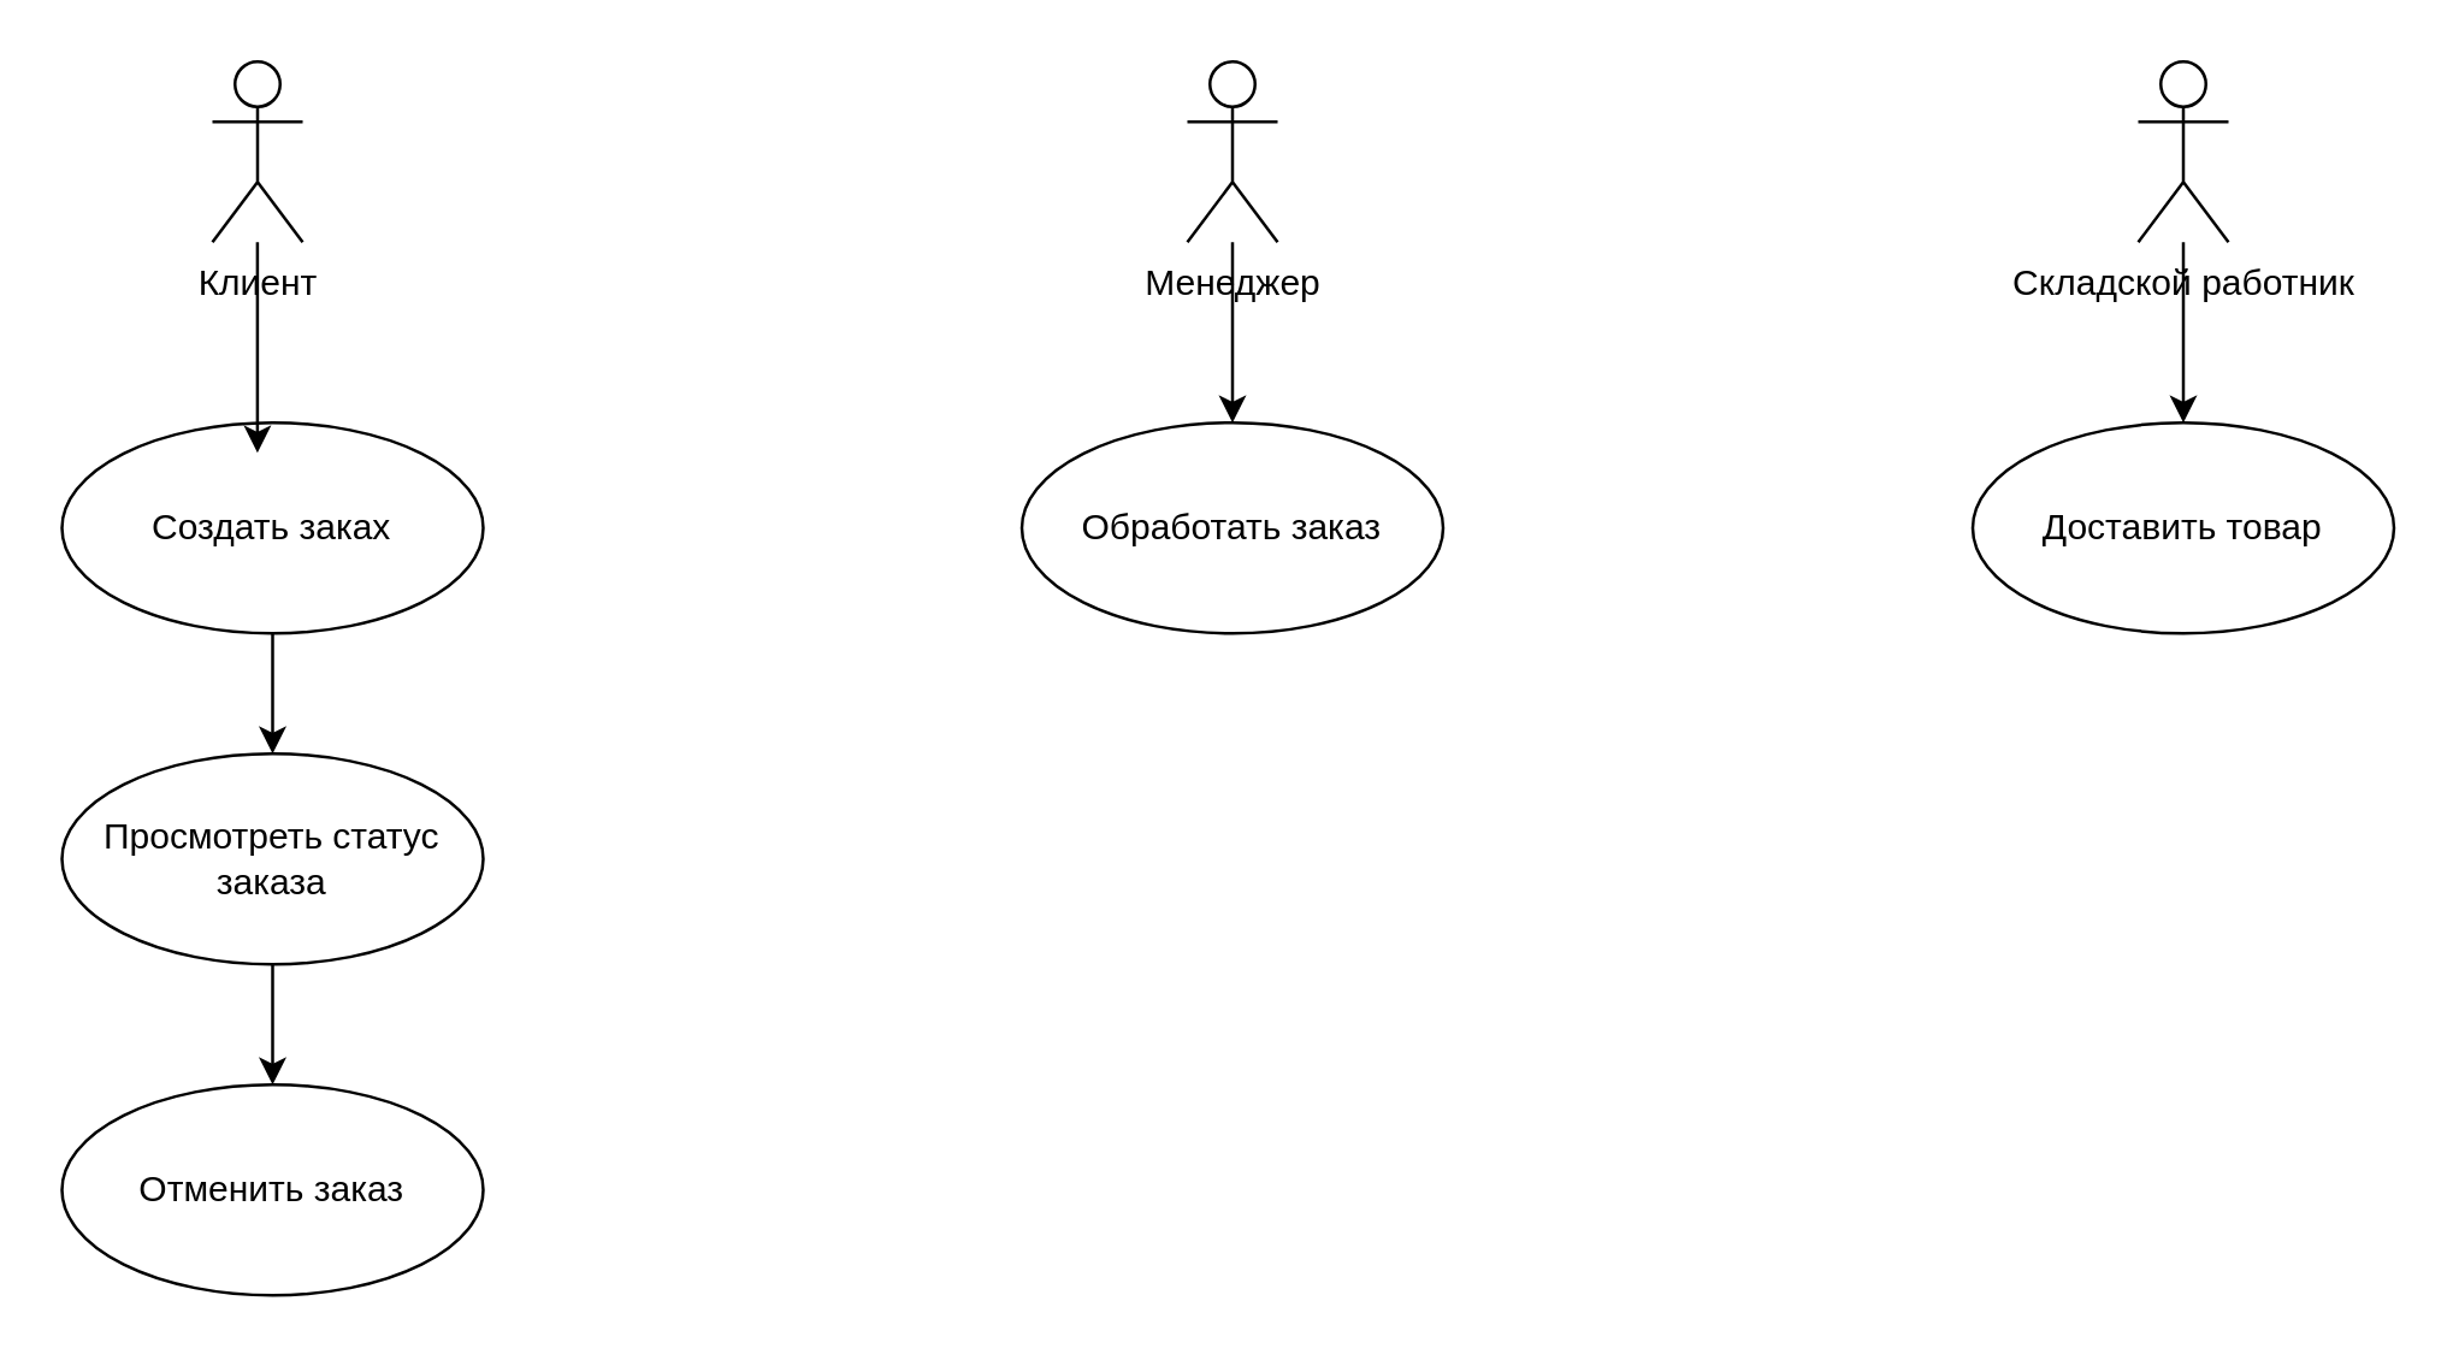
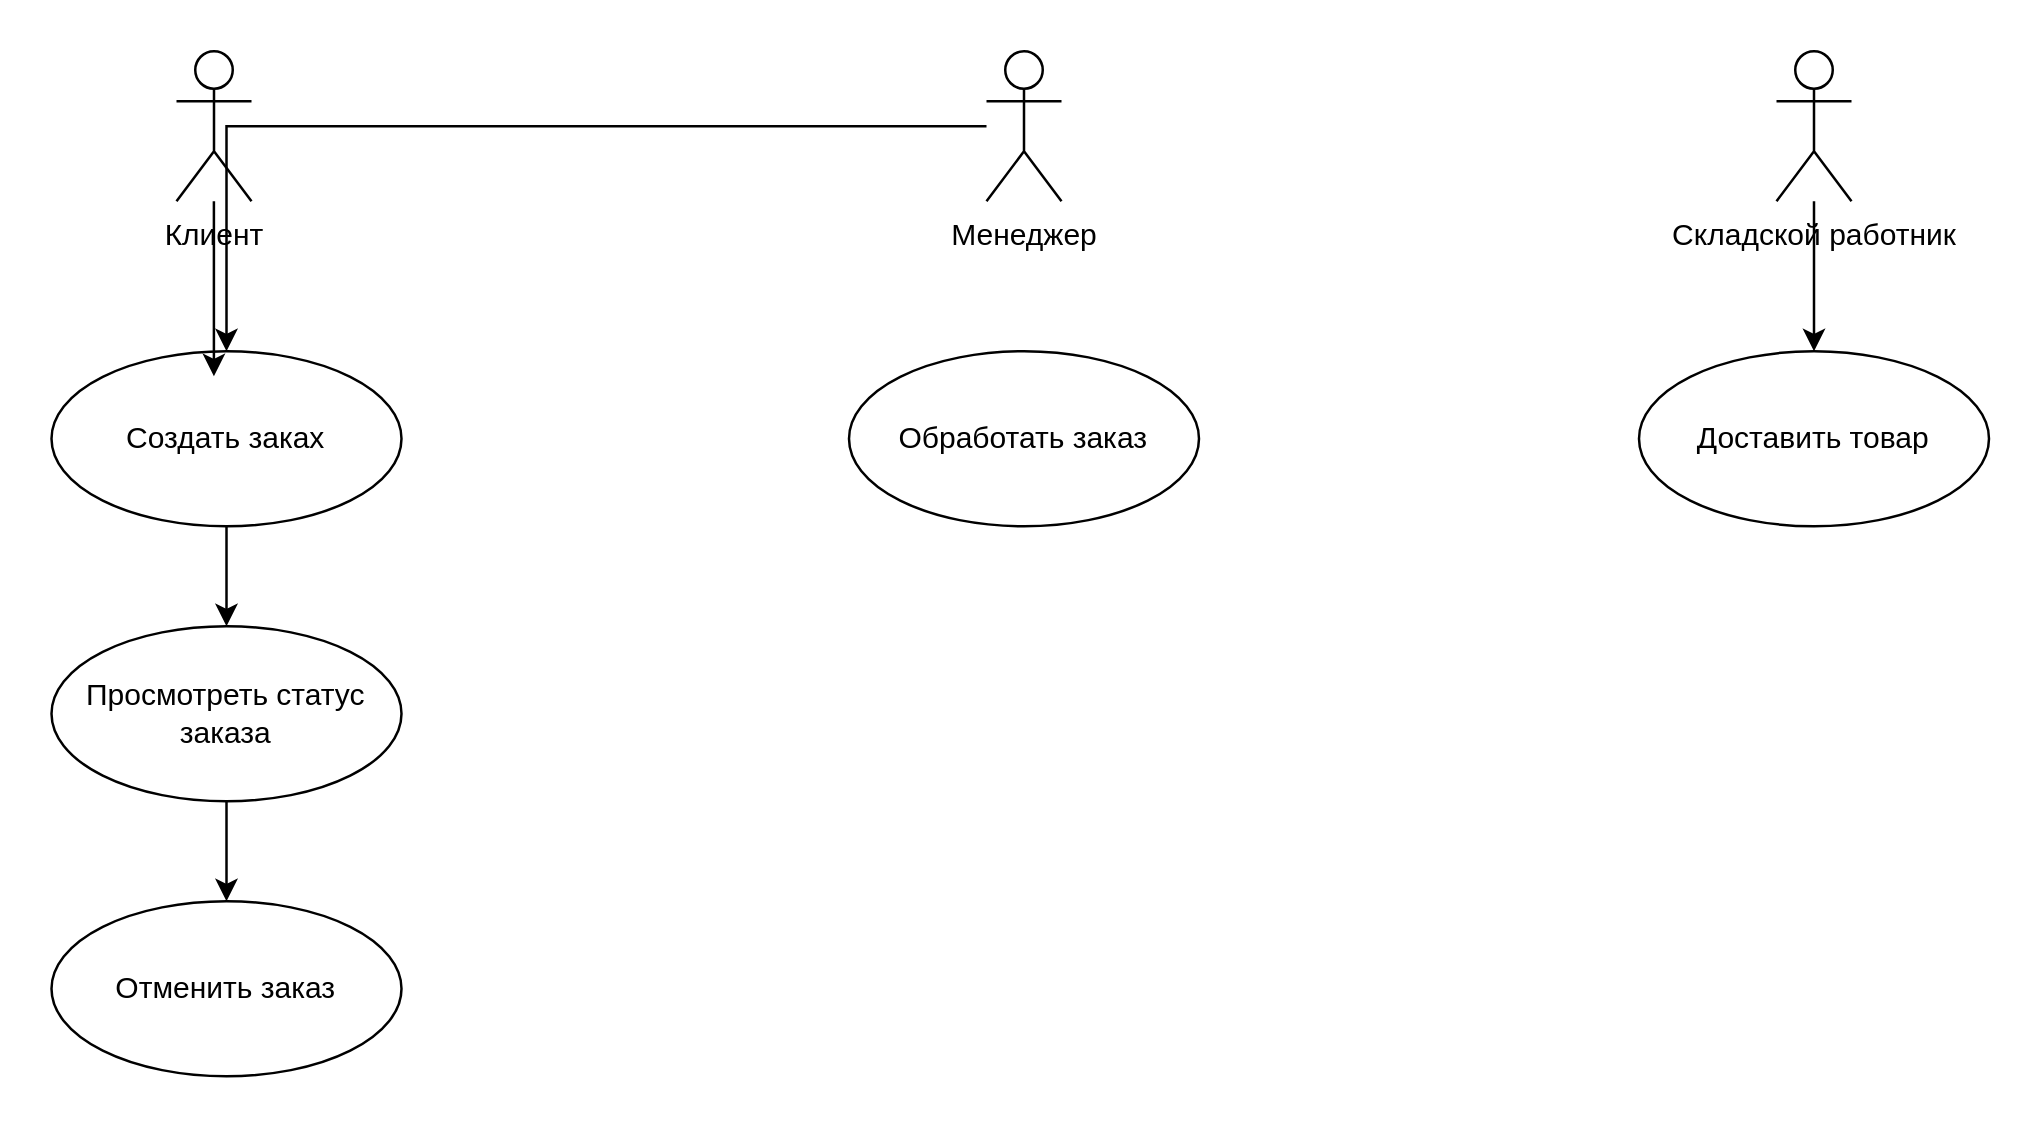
  <mxCell id="0" />
  <mxCell id="1" parent="0" />
  <mxCell id="2" value="Клиент" style="shape=umlActor;verticalLabelPosition=bottom;verticalAlign=top;html=1;outlineConnect=0;" parent="1" vertex="1"><mxGeometry x="70" y="20" width="30" height="60" as="geometry" /></mxCell>
- <mxCell id="3" style="edgeStyle=orthogonalEdgeStyle;rounded=0;orthogonalLoop=1;jettySize=auto;html=1;" parent="1" source="4" target="13" edge="1"><mxGeometry relative="1" as="geometry" /></mxCell>
+ <mxCell id="3" style="edgeStyle=orthogonalEdgeStyle;rounded=0;orthogonalLoop=1;jettySize=auto;html=1;" parent="1" source="4" target="8" edge="1"><mxGeometry relative="1" as="geometry" /></mxCell>
  <mxCell id="4" value="Менеджер" style="shape=umlActor;verticalLabelPosition=bottom;verticalAlign=top;html=1;outlineConnect=0;" parent="1" vertex="1"><mxGeometry x="394" y="20" width="30" height="60" as="geometry" /></mxCell>
  <mxCell id="5" style="edgeStyle=orthogonalEdgeStyle;rounded=0;orthogonalLoop=1;jettySize=auto;html=1;" parent="1" source="6" target="14" edge="1"><mxGeometry relative="1" as="geometry" /></mxCell>
  <mxCell id="6" value="Складской работник" style="shape=umlActor;verticalLabelPosition=bottom;verticalAlign=top;html=1;outlineConnect=0;" parent="1" vertex="1"><mxGeometry x="710" y="20" width="30" height="60" as="geometry" /></mxCell>
  <mxCell id="7" style="edgeStyle=orthogonalEdgeStyle;rounded=0;orthogonalLoop=1;jettySize=auto;html=1;" parent="1" source="8" target="10" edge="1"><mxGeometry relative="1" as="geometry" /></mxCell>
  <mxCell id="8" value="Создать заках" style="ellipse;whiteSpace=wrap;html=1;" parent="1" vertex="1"><mxGeometry x="20" y="140" width="140" height="70" as="geometry" /></mxCell>
  <mxCell id="9" style="edgeStyle=orthogonalEdgeStyle;rounded=0;orthogonalLoop=1;jettySize=auto;html=1;" parent="1" source="10" target="11" edge="1"><mxGeometry relative="1" as="geometry" /></mxCell>
  <mxCell id="10" value="Просмотреть статус заказа" style="ellipse;whiteSpace=wrap;html=1;" parent="1" vertex="1"><mxGeometry x="20" y="250" width="140" height="70" as="geometry" /></mxCell>
  <mxCell id="11" value="Отменить заказ" style="ellipse;whiteSpace=wrap;html=1;" parent="1" vertex="1"><mxGeometry x="20" y="360" width="140" height="70" as="geometry" /></mxCell>
  <mxCell id="12" style="edgeStyle=orthogonalEdgeStyle;rounded=0;orthogonalLoop=1;jettySize=auto;html=1;entryX=0.464;entryY=0.143;entryDx=0;entryDy=0;entryPerimeter=0;" parent="1" source="2" target="8" edge="1"><mxGeometry relative="1" as="geometry" /></mxCell>
  <mxCell id="13" value="Обработать заказ" style="ellipse;whiteSpace=wrap;html=1;" parent="1" vertex="1"><mxGeometry x="339" y="140" width="140" height="70" as="geometry" /></mxCell>
  <mxCell id="14" value="Доставить товар" style="ellipse;whiteSpace=wrap;html=1;" parent="1" vertex="1"><mxGeometry x="655" y="140" width="140" height="70" as="geometry" /></mxCell>
